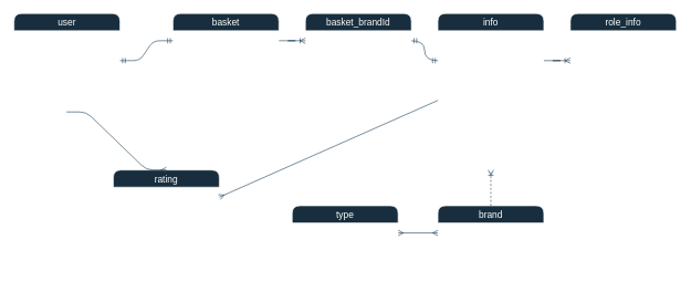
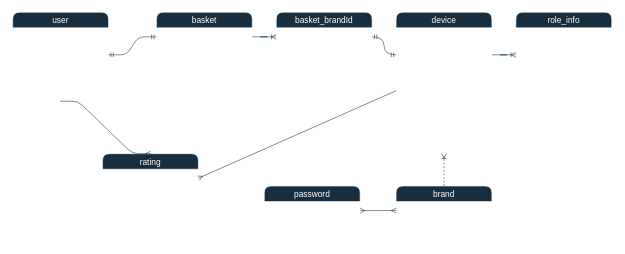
  <mxCell id="0" />
  <mxCell id="1" parent="0" />
  <mxCell id="2" value="user" style="swimlane;fontStyle=0;childLayout=stackLayout;horizontal=1;startSize=26;horizontalStack=0;resizeParent=1;resizeParentMax=0;resizeLast=0;collapsible=1;marginBottom=0;align=center;fontSize=14;labelBackgroundColor=none;fillColor=#182E3E;strokeColor=#FFFFFF;fontColor=#FFFFFF;rounded=1;" vertex="1" parent="1"><mxGeometry x="20" y="20" width="160" height="146" as="geometry" /></mxCell>
  <mxCell id="3" value="id" style="text;strokeColor=none;fillColor=none;spacingLeft=4;spacingRight=4;overflow=hidden;rotatable=0;points=[[0,0.5],[1,0.5]];portConstraint=eastwest;fontSize=12;whiteSpace=wrap;html=1;labelBackgroundColor=none;fontColor=#FFFFFF;rounded=1;" vertex="1" parent="2"><mxGeometry y="26" width="160" height="30" as="geometry" /></mxCell>
  <mxCell id="4" value="email" style="text;strokeColor=none;fillColor=none;spacingLeft=4;spacingRight=4;overflow=hidden;rotatable=0;points=[[0,0.5],[1,0.5]];portConstraint=eastwest;fontSize=12;whiteSpace=wrap;html=1;labelBackgroundColor=none;fontColor=#FFFFFF;rounded=1;" vertex="1" parent="2"><mxGeometry y="56" width="160" height="30" as="geometry" /></mxCell>
  <mxCell id="5" value="role" style="text;strokeColor=none;fillColor=none;spacingLeft=4;spacingRight=4;overflow=hidden;rotatable=0;points=[[0,0.5],[1,0.5]];portConstraint=eastwest;fontSize=12;whiteSpace=wrap;html=1;labelBackgroundColor=none;fontColor=#FFFFFF;rounded=1;" vertex="1" parent="2"><mxGeometry y="86" width="160" height="30" as="geometry" /></mxCell>
  <mxCell id="6" value="password STRING" style="text;strokeColor=none;fillColor=none;spacingLeft=4;spacingRight=4;overflow=hidden;rotatable=0;points=[[0,0.5],[1,0.5]];portConstraint=eastwest;fontSize=12;whiteSpace=wrap;html=1;labelBackgroundColor=none;fontColor=#FFFFFF;rounded=1;" vertex="1" parent="2"><mxGeometry y="116" width="160" height="30" as="geometry" /></mxCell>
  <mxCell id="7" value="basket" style="swimlane;fontStyle=0;childLayout=stackLayout;horizontal=1;startSize=26;horizontalStack=0;resizeParent=1;resizeParentMax=0;resizeLast=0;collapsible=1;marginBottom=0;align=center;fontSize=14;labelBackgroundColor=none;fillColor=#182E3E;strokeColor=#FFFFFF;fontColor=#FFFFFF;rounded=1;" vertex="1" parent="1"><mxGeometry x="260" y="20" width="160" height="86" as="geometry" /></mxCell>
  <mxCell id="8" value="id" style="text;strokeColor=none;fillColor=none;spacingLeft=4;spacingRight=4;overflow=hidden;rotatable=0;points=[[0,0.5],[1,0.5]];portConstraint=eastwest;fontSize=12;whiteSpace=wrap;html=1;labelBackgroundColor=none;fontColor=#FFFFFF;rounded=1;" vertex="1" parent="7"><mxGeometry y="26" width="160" height="30" as="geometry" /></mxCell>
  <mxCell id="9" value="user_id" style="text;strokeColor=none;fillColor=none;spacingLeft=4;spacingRight=4;overflow=hidden;rotatable=0;points=[[0,0.5],[1,0.5]];portConstraint=eastwest;fontSize=12;whiteSpace=wrap;html=1;labelBackgroundColor=none;fontColor=#FFFFFF;rounded=1;" vertex="1" parent="7"><mxGeometry y="56" width="160" height="30" as="geometry" /></mxCell>
  <mxCell id="10" value="" style="edgeStyle=entityRelationEdgeStyle;fontSize=12;html=1;endArrow=ERmandOne;startArrow=ERmandOne;rounded=1;entryX=0;entryY=0.5;entryDx=0;entryDy=0;exitX=1;exitY=0.5;exitDx=0;exitDy=0;labelBackgroundColor=none;strokeColor=#23445D;fontColor=default;" edge="1" parent="1" source="4" target="8"><mxGeometry width="100" height="100" relative="1" as="geometry"><mxPoint x="80" y="120" as="sourcePoint" /><mxPoint x="180" y="20" as="targetPoint" /></mxGeometry></mxCell>
- <mxCell id="11" value="info" style="swimlane;fontStyle=0;childLayout=stackLayout;horizontal=1;startSize=26;horizontalStack=0;resizeParent=1;resizeParentMax=0;resizeLast=0;collapsible=1;marginBottom=0;align=center;fontSize=14;labelBackgroundColor=none;fillColor=#182E3E;strokeColor=#FFFFFF;fontColor=#FFFFFF;rounded=1;" vertex="1" parent="1"><mxGeometry x="660" y="20" width="160" height="236" as="geometry" /></mxCell>
+ <mxCell id="11" value="device" style="swimlane;fontStyle=0;childLayout=stackLayout;horizontal=1;startSize=26;horizontalStack=0;resizeParent=1;resizeParentMax=0;resizeLast=0;collapsible=1;marginBottom=0;align=center;fontSize=14;labelBackgroundColor=none;fillColor=#182E3E;strokeColor=#FFFFFF;fontColor=#FFFFFF;rounded=1;" vertex="1" parent="1"><mxGeometry x="660" y="20" width="160" height="236" as="geometry" /></mxCell>
  <mxCell id="12" value="id" style="text;strokeColor=none;fillColor=none;spacingLeft=4;spacingRight=4;overflow=hidden;rotatable=0;points=[[0,0.5],[1,0.5]];portConstraint=eastwest;fontSize=12;whiteSpace=wrap;html=1;labelBackgroundColor=none;fontColor=#FFFFFF;rounded=1;" vertex="1" parent="11"><mxGeometry y="26" width="160" height="30" as="geometry" /></mxCell>
  <mxCell id="13" value="name" style="text;strokeColor=none;fillColor=none;spacingLeft=4;spacingRight=4;overflow=hidden;rotatable=0;points=[[0,0.5],[1,0.5]];portConstraint=eastwest;fontSize=12;whiteSpace=wrap;html=1;labelBackgroundColor=none;fontColor=#FFFFFF;rounded=1;" vertex="1" parent="11"><mxGeometry y="56" width="160" height="30" as="geometry" /></mxCell>
  <mxCell id="14" value="price" style="text;strokeColor=none;fillColor=none;spacingLeft=4;spacingRight=4;overflow=hidden;rotatable=0;points=[[0,0.5],[1,0.5]];portConstraint=eastwest;fontSize=12;whiteSpace=wrap;html=1;labelBackgroundColor=none;fontColor=#FFFFFF;rounded=1;" vertex="1" parent="11"><mxGeometry y="86" width="160" height="30" as="geometry" /></mxCell>
  <mxCell id="15" value="rating" style="text;strokeColor=none;fillColor=none;spacingLeft=4;spacingRight=4;overflow=hidden;rotatable=0;points=[[0,0.5],[1,0.5]];portConstraint=eastwest;fontSize=12;whiteSpace=wrap;html=1;labelBackgroundColor=none;fontColor=#FFFFFF;rounded=1;" vertex="1" parent="11"><mxGeometry y="116" width="160" height="30" as="geometry" /></mxCell>
  <mxCell id="16" value="img" style="text;strokeColor=none;fillColor=none;spacingLeft=4;spacingRight=4;overflow=hidden;rotatable=0;points=[[0,0.5],[1,0.5]];portConstraint=eastwest;fontSize=12;whiteSpace=wrap;html=1;labelBackgroundColor=none;fontColor=#FFFFFF;rounded=1;" vertex="1" parent="11"><mxGeometry y="146" width="160" height="30" as="geometry" /></mxCell>
  <mxCell id="17" value="typeId&lt;span style=&quot;color: rgba(0, 0, 0, 0); font-family: monospace; font-size: 0px; text-wrap: nowrap;&quot;&gt;%3CmxGraphModel%3E%3Croot%3E%3CmxCell%20id%3D%220%22%2F%3E%3CmxCell%20id%3D%221%22%20parent%3D%220%22%2F%3E%3CmxCell%20id%3D%222%22%20value%3D%22price%22%20style%3D%22text%3BstrokeColor%3Dnone%3BfillColor%3Dnone%3BspacingLeft%3D4%3BspacingRight%3D4%3Boverflow%3Dhidden%3Brotatable%3D0%3Bpoints%3D%5B%5B0%2C0.5%5D%2C%5B1%2C0.5%5D%5D%3BportConstraint%3Deastwest%3BfontSize%3D12%3BwhiteSpace%3Dwrap%3Bhtml%3D1%3B%22%20vertex%3D%221%22%20parent%3D%221%22%3E%3CmxGeometry%20x%3D%22630%22%20y%3D%22406%22%20width%3D%22160%22%20height%3D%2230%22%20as%3D%22geometry%22%2F%3E%3C%2FmxCell%3E%3C%2Froot%3E%3C%2FmxGraphModel%3E&lt;/span&gt;" style="text;strokeColor=none;fillColor=none;spacingLeft=4;spacingRight=4;overflow=hidden;rotatable=0;points=[[0,0.5],[1,0.5]];portConstraint=eastwest;fontSize=12;whiteSpace=wrap;html=1;labelBackgroundColor=none;fontColor=#FFFFFF;rounded=1;" vertex="1" parent="11"><mxGeometry y="176" width="160" height="30" as="geometry" /></mxCell>
  <mxCell id="18" value="brandId" style="text;strokeColor=none;fillColor=none;spacingLeft=4;spacingRight=4;overflow=hidden;rotatable=0;points=[[0,0.5],[1,0.5]];portConstraint=eastwest;fontSize=12;whiteSpace=wrap;html=1;labelBackgroundColor=none;fontColor=#FFFFFF;rounded=1;" vertex="1" parent="11"><mxGeometry y="206" width="160" height="30" as="geometry" /></mxCell>
  <mxCell id="19" value="brand" style="swimlane;fontStyle=0;childLayout=stackLayout;horizontal=1;startSize=26;horizontalStack=0;resizeParent=1;resizeParentMax=0;resizeLast=0;collapsible=1;marginBottom=0;align=center;fontSize=14;labelBackgroundColor=none;fillColor=#182E3E;strokeColor=#FFFFFF;fontColor=#FFFFFF;rounded=1;" vertex="1" parent="1"><mxGeometry x="660" y="310" width="160" height="86" as="geometry" /></mxCell>
  <mxCell id="20" value="id" style="text;strokeColor=none;fillColor=none;spacingLeft=4;spacingRight=4;overflow=hidden;rotatable=0;points=[[0,0.5],[1,0.5]];portConstraint=eastwest;fontSize=12;whiteSpace=wrap;html=1;labelBackgroundColor=none;fontColor=#FFFFFF;rounded=1;" vertex="1" parent="19"><mxGeometry y="26" width="160" height="30" as="geometry" /></mxCell>
  <mxCell id="21" value="name" style="text;strokeColor=none;fillColor=none;spacingLeft=4;spacingRight=4;overflow=hidden;rotatable=0;points=[[0,0.5],[1,0.5]];portConstraint=eastwest;fontSize=12;whiteSpace=wrap;html=1;labelBackgroundColor=none;fontColor=#FFFFFF;rounded=1;" vertex="1" parent="19"><mxGeometry y="56" width="160" height="30" as="geometry" /></mxCell>
- <mxCell id="22" value="type" style="swimlane;fontStyle=0;childLayout=stackLayout;horizontal=1;startSize=26;horizontalStack=0;resizeParent=1;resizeParentMax=0;resizeLast=0;collapsible=1;marginBottom=0;align=center;fontSize=14;labelBackgroundColor=none;fillColor=#182E3E;strokeColor=#FFFFFF;fontColor=#FFFFFF;rounded=1;" vertex="1" parent="1"><mxGeometry x="440" y="310" width="160" height="86" as="geometry" /></mxCell>
+ <mxCell id="22" value="password" style="swimlane;fontStyle=0;childLayout=stackLayout;horizontal=1;startSize=26;horizontalStack=0;resizeParent=1;resizeParentMax=0;resizeLast=0;collapsible=1;marginBottom=0;align=center;fontSize=14;labelBackgroundColor=none;fillColor=#182E3E;strokeColor=#FFFFFF;fontColor=#FFFFFF;rounded=1;" vertex="1" parent="1"><mxGeometry x="440" y="310" width="160" height="86" as="geometry" /></mxCell>
  <mxCell id="23" value="id" style="text;strokeColor=none;fillColor=none;spacingLeft=4;spacingRight=4;overflow=hidden;rotatable=0;points=[[0,0.5],[1,0.5]];portConstraint=eastwest;fontSize=12;whiteSpace=wrap;html=1;labelBackgroundColor=none;fontColor=#FFFFFF;rounded=1;" vertex="1" parent="22"><mxGeometry y="26" width="160" height="30" as="geometry" /></mxCell>
  <mxCell id="24" value="name" style="text;strokeColor=none;fillColor=none;spacingLeft=4;spacingRight=4;overflow=hidden;rotatable=0;points=[[0,0.5],[1,0.5]];portConstraint=eastwest;fontSize=12;whiteSpace=wrap;html=1;labelBackgroundColor=none;fontColor=#FFFFFF;rounded=1;" vertex="1" parent="22"><mxGeometry y="56" width="160" height="30" as="geometry" /></mxCell>
  <mxCell id="25" value="" style="fontSize=12;html=1;endArrow=ERoneToMany;rounded=1;exitX=0.5;exitY=0;exitDx=0;exitDy=0;labelBackgroundColor=none;strokeColor=#23445D;fontColor=default;dashed=1;" edge="1" parent="1" source="19" target="18"><mxGeometry width="100" height="100" relative="1" as="geometry"><mxPoint x="480" y="566" as="sourcePoint" /><mxPoint x="740" y="260" as="targetPoint" /></mxGeometry></mxCell>
  <mxCell id="26" value="" style="edgeStyle=entityRelationEdgeStyle;fontSize=12;html=1;endArrow=ERmany;startArrow=ERmany;rounded=1;entryX=0;entryY=0.5;entryDx=0;entryDy=0;exitX=1;exitY=0.5;exitDx=0;exitDy=0;labelBackgroundColor=none;strokeColor=#23445D;fontColor=default;" edge="1" parent="1" source="23" target="20"><mxGeometry width="100" height="100" relative="1" as="geometry"><mxPoint x="490" y="300" as="sourcePoint" /><mxPoint x="590" y="200" as="targetPoint" /></mxGeometry></mxCell>
  <mxCell id="27" value="role_info" style="swimlane;fontStyle=0;childLayout=stackLayout;horizontal=1;startSize=26;horizontalStack=0;resizeParent=1;resizeParentMax=0;resizeLast=0;collapsible=1;marginBottom=0;align=center;fontSize=14;labelBackgroundColor=none;fillColor=#182E3E;strokeColor=#FFFFFF;fontColor=#FFFFFF;rounded=1;" vertex="1" parent="1"><mxGeometry x="860" y="20" width="160" height="146" as="geometry" /></mxCell>
  <mxCell id="28" value="id" style="text;strokeColor=none;fillColor=none;spacingLeft=4;spacingRight=4;overflow=hidden;rotatable=0;points=[[0,0.5],[1,0.5]];portConstraint=eastwest;fontSize=12;whiteSpace=wrap;html=1;labelBackgroundColor=none;fontColor=#FFFFFF;rounded=1;" vertex="1" parent="27"><mxGeometry y="26" width="160" height="30" as="geometry" /></mxCell>
  <mxCell id="29" value="device_id" style="text;strokeColor=none;fillColor=none;spacingLeft=4;spacingRight=4;overflow=hidden;rotatable=0;points=[[0,0.5],[1,0.5]];portConstraint=eastwest;fontSize=12;whiteSpace=wrap;html=1;labelBackgroundColor=none;fontColor=#FFFFFF;rounded=1;" vertex="1" parent="27"><mxGeometry y="56" width="160" height="30" as="geometry" /></mxCell>
  <mxCell id="30" value="title" style="text;strokeColor=none;fillColor=none;spacingLeft=4;spacingRight=4;overflow=hidden;rotatable=0;points=[[0,0.5],[1,0.5]];portConstraint=eastwest;fontSize=12;whiteSpace=wrap;html=1;labelBackgroundColor=none;fontColor=#FFFFFF;rounded=1;" vertex="1" parent="27"><mxGeometry y="86" width="160" height="30" as="geometry" /></mxCell>
  <mxCell id="31" value="description" style="text;strokeColor=none;fillColor=none;spacingLeft=4;spacingRight=4;overflow=hidden;rotatable=0;points=[[0,0.5],[1,0.5]];portConstraint=eastwest;fontSize=12;whiteSpace=wrap;html=1;labelBackgroundColor=none;fontColor=#FFFFFF;rounded=1;" vertex="1" parent="27"><mxGeometry y="116" width="160" height="30" as="geometry" /></mxCell>
  <mxCell id="32" value="" style="edgeStyle=entityRelationEdgeStyle;fontSize=12;html=1;endArrow=ERoneToMany;rounded=1;entryX=0;entryY=0.5;entryDx=0;entryDy=0;exitX=1;exitY=0.5;exitDx=0;exitDy=0;labelBackgroundColor=none;strokeColor=#23445D;fontColor=default;" edge="1" parent="1" source="13" target="29"><mxGeometry width="100" height="100" relative="1" as="geometry"><mxPoint x="490" y="180" as="sourcePoint" /><mxPoint x="590" y="80" as="targetPoint" /></mxGeometry></mxCell>
  <mxCell id="33" value="basket_brandId" style="swimlane;fontStyle=0;childLayout=stackLayout;horizontal=1;startSize=26;horizontalStack=0;resizeParent=1;resizeParentMax=0;resizeLast=0;collapsible=1;marginBottom=0;align=center;fontSize=14;labelBackgroundColor=none;fillColor=#182E3E;strokeColor=#FFFFFF;fontColor=#FFFFFF;rounded=1;" vertex="1" parent="1"><mxGeometry x="460" y="20" width="160" height="116" as="geometry" /></mxCell>
  <mxCell id="34" value="id" style="text;strokeColor=none;fillColor=none;spacingLeft=4;spacingRight=4;overflow=hidden;rotatable=0;points=[[0,0.5],[1,0.5]];portConstraint=eastwest;fontSize=12;whiteSpace=wrap;html=1;labelBackgroundColor=none;fontColor=#FFFFFF;rounded=1;" vertex="1" parent="33"><mxGeometry y="26" width="160" height="30" as="geometry" /></mxCell>
  <mxCell id="35" value="device_id" style="text;strokeColor=none;fillColor=none;spacingLeft=4;spacingRight=4;overflow=hidden;rotatable=0;points=[[0,0.5],[1,0.5]];portConstraint=eastwest;fontSize=12;whiteSpace=wrap;html=1;labelBackgroundColor=none;fontColor=#FFFFFF;rounded=1;" vertex="1" parent="33"><mxGeometry y="56" width="160" height="30" as="geometry" /></mxCell>
  <mxCell id="36" value="password_id" style="text;strokeColor=none;fillColor=none;spacingLeft=4;spacingRight=4;overflow=hidden;rotatable=0;points=[[0,0.5],[1,0.5]];portConstraint=eastwest;fontSize=12;whiteSpace=wrap;html=1;labelBackgroundColor=none;fontColor=#FFFFFF;rounded=1;" vertex="1" parent="33"><mxGeometry y="86" width="160" height="30" as="geometry" /></mxCell>
  <mxCell id="37" value="" style="edgeStyle=entityRelationEdgeStyle;fontSize=12;html=1;endArrow=ERoneToMany;rounded=1;labelBackgroundColor=none;strokeColor=#23445D;fontColor=default;" edge="1" parent="1" source="8" target="34"><mxGeometry width="100" height="100" relative="1" as="geometry"><mxPoint x="360" y="200" as="sourcePoint" /><mxPoint x="460" y="100" as="targetPoint" /></mxGeometry></mxCell>
  <mxCell id="38" value="" style="edgeStyle=orthogonalEdgeStyle;fontSize=12;html=1;endArrow=ERmandOne;startArrow=ERmandOne;rounded=1;curved=1;labelBackgroundColor=none;strokeColor=#23445D;fontColor=default;" edge="1" parent="1" source="34" target="13"><mxGeometry width="100" height="100" relative="1" as="geometry"><mxPoint x="350" y="240" as="sourcePoint" /><mxPoint x="450" y="140" as="targetPoint" /></mxGeometry></mxCell>
  <mxCell id="39" value="rating" style="swimlane;fontStyle=0;childLayout=stackLayout;horizontal=1;startSize=26;horizontalStack=0;resizeParent=1;resizeParentMax=0;resizeLast=0;collapsible=1;marginBottom=0;align=center;fontSize=14;labelBackgroundColor=none;fillColor=#182E3E;strokeColor=#FFFFFF;fontColor=#FFFFFF;rounded=1;" vertex="1" parent="1"><mxGeometry x="170" y="256" width="160" height="146" as="geometry" /></mxCell>
  <mxCell id="40" value="id" style="text;strokeColor=none;fillColor=none;spacingLeft=4;spacingRight=4;overflow=hidden;rotatable=0;points=[[0,0.5],[1,0.5]];portConstraint=eastwest;fontSize=12;whiteSpace=wrap;html=1;labelBackgroundColor=none;fontColor=#FFFFFF;rounded=1;" vertex="1" parent="39"><mxGeometry y="26" width="160" height="30" as="geometry" /></mxCell>
  <mxCell id="41" value="user_id" style="text;strokeColor=none;fillColor=none;spacingLeft=4;spacingRight=4;overflow=hidden;rotatable=0;points=[[0,0.5],[1,0.5]];portConstraint=eastwest;fontSize=12;whiteSpace=wrap;html=1;labelBackgroundColor=none;fontColor=#FFFFFF;rounded=1;" vertex="1" parent="39"><mxGeometry y="56" width="160" height="30" as="geometry" /></mxCell>
  <mxCell id="42" value="device_id" style="text;strokeColor=none;fillColor=none;spacingLeft=4;spacingRight=4;overflow=hidden;rotatable=0;points=[[0,0.5],[1,0.5]];portConstraint=eastwest;fontSize=12;whiteSpace=wrap;html=1;labelBackgroundColor=none;fontColor=#FFFFFF;rounded=1;" vertex="1" parent="39"><mxGeometry y="86" width="160" height="30" as="geometry" /></mxCell>
  <mxCell id="43" value="rate" style="text;strokeColor=none;fillColor=none;spacingLeft=4;spacingRight=4;overflow=hidden;rotatable=0;points=[[0,0.5],[1,0.5]];portConstraint=eastwest;fontSize=12;whiteSpace=wrap;html=1;labelBackgroundColor=none;fontColor=#FFFFFF;rounded=1;" vertex="1" parent="39"><mxGeometry y="116" width="160" height="30" as="geometry" /></mxCell>
  <mxCell id="44" value="" style="fontSize=12;html=1;endArrow=ERmany;rounded=1;entryX=1;entryY=0.5;entryDx=0;entryDy=0;exitX=0;exitY=0.5;exitDx=0;exitDy=0;labelBackgroundColor=none;strokeColor=#23445D;fontColor=default;" edge="1" parent="1" source="15" target="40"><mxGeometry width="100" height="100" relative="1" as="geometry"><mxPoint x="580" y="160" as="sourcePoint" /><mxPoint x="550" y="190" as="targetPoint" /></mxGeometry></mxCell>
  <mxCell id="45" value="" style="edgeStyle=entityRelationEdgeStyle;fontSize=12;html=1;endArrow=ERmany;rounded=1;exitX=0.495;exitY=1.081;exitDx=0;exitDy=0;exitPerimeter=0;entryX=0.5;entryY=0;entryDx=0;entryDy=0;labelBackgroundColor=none;strokeColor=#23445D;fontColor=default;" edge="1" parent="1" source="6" target="39"><mxGeometry width="100" height="100" relative="1" as="geometry"><mxPoint x="450" y="290" as="sourcePoint" /><mxPoint x="550" y="190" as="targetPoint" /></mxGeometry></mxCell>
